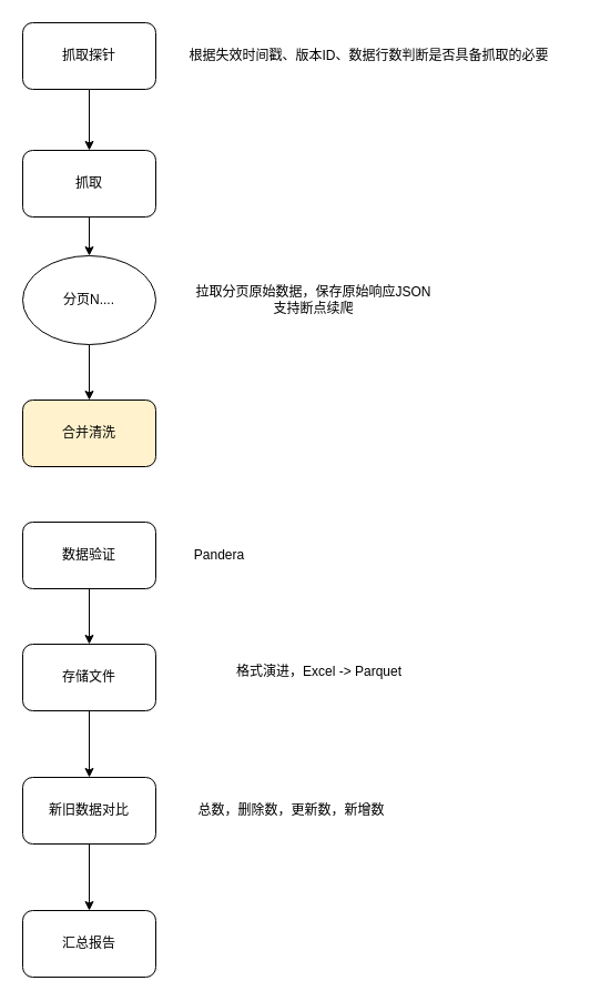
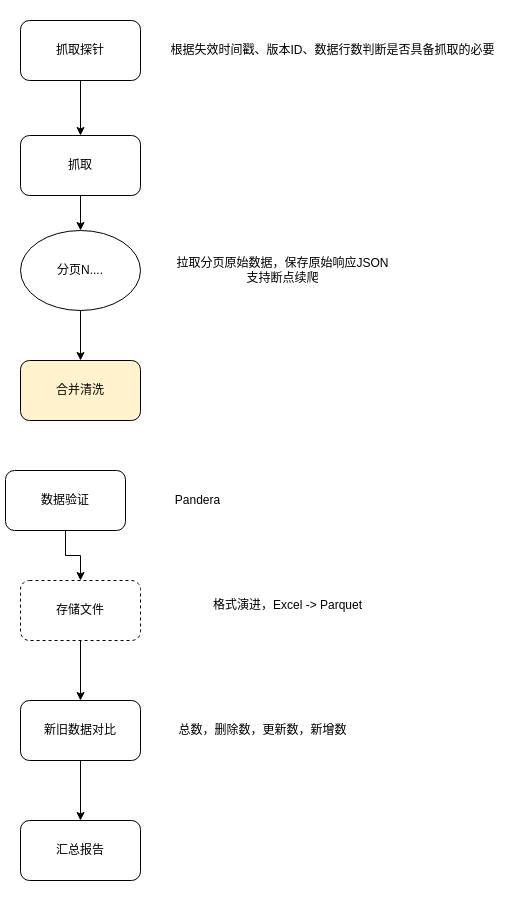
  <mxCell id="0" />
  <mxCell id="1" parent="0" />
  <mxCell id="2" style="edgeStyle=orthogonalEdgeStyle;rounded=0;orthogonalLoop=1;jettySize=auto;html=1;" edge="1" parent="1" source="3" target="9"><mxGeometry relative="1" as="geometry" /></mxCell>
  <mxCell id="3" value="抓取" style="rounded=1;whiteSpace=wrap;html=1;" vertex="1" parent="1"><mxGeometry x="20" y="135" width="120" height="60" as="geometry" /></mxCell>
  <mxCell id="4" style="edgeStyle=orthogonalEdgeStyle;rounded=0;orthogonalLoop=1;jettySize=auto;html=1;entryX=0.5;entryY=0;entryDx=0;entryDy=0;" edge="1" parent="1" source="5" target="3"><mxGeometry relative="1" as="geometry" /></mxCell>
  <mxCell id="5" value="抓取探针" style="rounded=1;whiteSpace=wrap;html=1;" vertex="1" parent="1"><mxGeometry x="20" y="20" width="120" height="60" as="geometry" /></mxCell>
  <mxCell id="6" value="根据失效时间戳、版本ID、数据行数判断是否具备抓取的必要" style="text;html=1;strokeColor=none;fillColor=none;align=center;verticalAlign=middle;whiteSpace=wrap;rounded=0;" vertex="1" parent="1"><mxGeometry x="155.46" y="35" width="354.54" height="30" as="geometry" /></mxCell>
  <mxCell id="7" style="edgeStyle=orthogonalEdgeStyle;rounded=0;orthogonalLoop=1;jettySize=auto;html=1;strokeColor=none;curved=1;" edge="1" parent="1"><mxGeometry relative="1" as="geometry"><mxPoint x="80" y="230" as="targetPoint" /><mxPoint x="160" y="320" as="sourcePoint" /><Array as="points"><mxPoint x="160" y="230" /></Array></mxGeometry></mxCell>
  <mxCell id="8" style="edgeStyle=orthogonalEdgeStyle;rounded=0;orthogonalLoop=1;jettySize=auto;html=1;" edge="1" parent="1" source="9" target="11"><mxGeometry relative="1" as="geometry" /></mxCell>
  <mxCell id="9" value="分页N...." style="ellipse;whiteSpace=wrap;html=1;" vertex="1" parent="1"><mxGeometry x="20" y="230" width="120" height="80" as="geometry" /></mxCell>
  <mxCell id="10" value="拉取分页原始数据，保存原始响应JSON&lt;br&gt;支持断点续爬" style="text;html=1;strokeColor=none;fillColor=none;align=center;verticalAlign=middle;whiteSpace=wrap;rounded=0;" vertex="1" parent="1"><mxGeometry x="160" y="255" width="244.54" height="30" as="geometry" /></mxCell>
  <mxCell id="11" value="合并清洗" style="rounded=1;whiteSpace=wrap;html=1;fillColor=#fff2cc;" vertex="1" parent="1"><mxGeometry x="20" y="360" width="120" height="60" as="geometry" /></mxCell>
  <mxCell id="12" style="edgeStyle=orthogonalEdgeStyle;rounded=0;orthogonalLoop=1;jettySize=auto;html=1;" edge="1" parent="1" source="13" target="15"><mxGeometry relative="1" as="geometry" /></mxCell>
- <mxCell id="13" value="数据验证" style="rounded=1;whiteSpace=wrap;html=1;" vertex="1" parent="1"><mxGeometry x="20" y="470" width="120" height="60" as="geometry" /></mxCell>
+ <mxCell id="13" value="数据验证" style="rounded=1;whiteSpace=wrap;html=1;" vertex="1" parent="1"><mxGeometry x="5" y="470" width="120" height="60" as="geometry" /></mxCell>
  <mxCell id="14" style="edgeStyle=orthogonalEdgeStyle;rounded=0;orthogonalLoop=1;jettySize=auto;html=1;entryX=0.5;entryY=0;entryDx=0;entryDy=0;" edge="1" parent="1" source="15" target="17"><mxGeometry relative="1" as="geometry" /></mxCell>
- <mxCell id="15" value="存储文件" style="rounded=1;whiteSpace=wrap;html=1;" vertex="1" parent="1"><mxGeometry x="20" y="580" width="120" height="60" as="geometry" /></mxCell>
+ <mxCell id="15" value="存储文件" style="rounded=1;whiteSpace=wrap;html=1;dashed=1;" vertex="1" parent="1"><mxGeometry x="20" y="580" width="120" height="60" as="geometry" /></mxCell>
  <mxCell id="16" style="edgeStyle=orthogonalEdgeStyle;rounded=0;orthogonalLoop=1;jettySize=auto;html=1;" edge="1" parent="1" source="17" target="18"><mxGeometry relative="1" as="geometry" /></mxCell>
  <mxCell id="17" value="新旧数据对比" style="rounded=1;whiteSpace=wrap;html=1;" vertex="1" parent="1"><mxGeometry x="20" y="700" width="120" height="60" as="geometry" /></mxCell>
  <mxCell id="18" value="汇总报告" style="rounded=1;whiteSpace=wrap;html=1;" vertex="1" parent="1"><mxGeometry x="20" y="820" width="120" height="60" as="geometry" /></mxCell>
  <mxCell id="19" value="Pandera" style="text;html=1;strokeColor=none;fillColor=none;align=center;verticalAlign=middle;whiteSpace=wrap;rounded=0;" vertex="1" parent="1"><mxGeometry x="140" y="485" width="114.54" height="30" as="geometry" /></mxCell>
  <mxCell id="20" value="格式演进，Excel -&amp;gt; Parquet" style="text;html=1;strokeColor=none;fillColor=none;align=center;verticalAlign=middle;whiteSpace=wrap;rounded=0;" vertex="1" parent="1"><mxGeometry x="195.46" y="590" width="184.54" height="30" as="geometry" /></mxCell>
  <mxCell id="21" value="总数，删除数，更新数，新增数" style="text;html=1;strokeColor=none;fillColor=none;align=center;verticalAlign=middle;whiteSpace=wrap;rounded=0;" vertex="1" parent="1"><mxGeometry x="170" y="715" width="184.54" height="30" as="geometry" /></mxCell>
